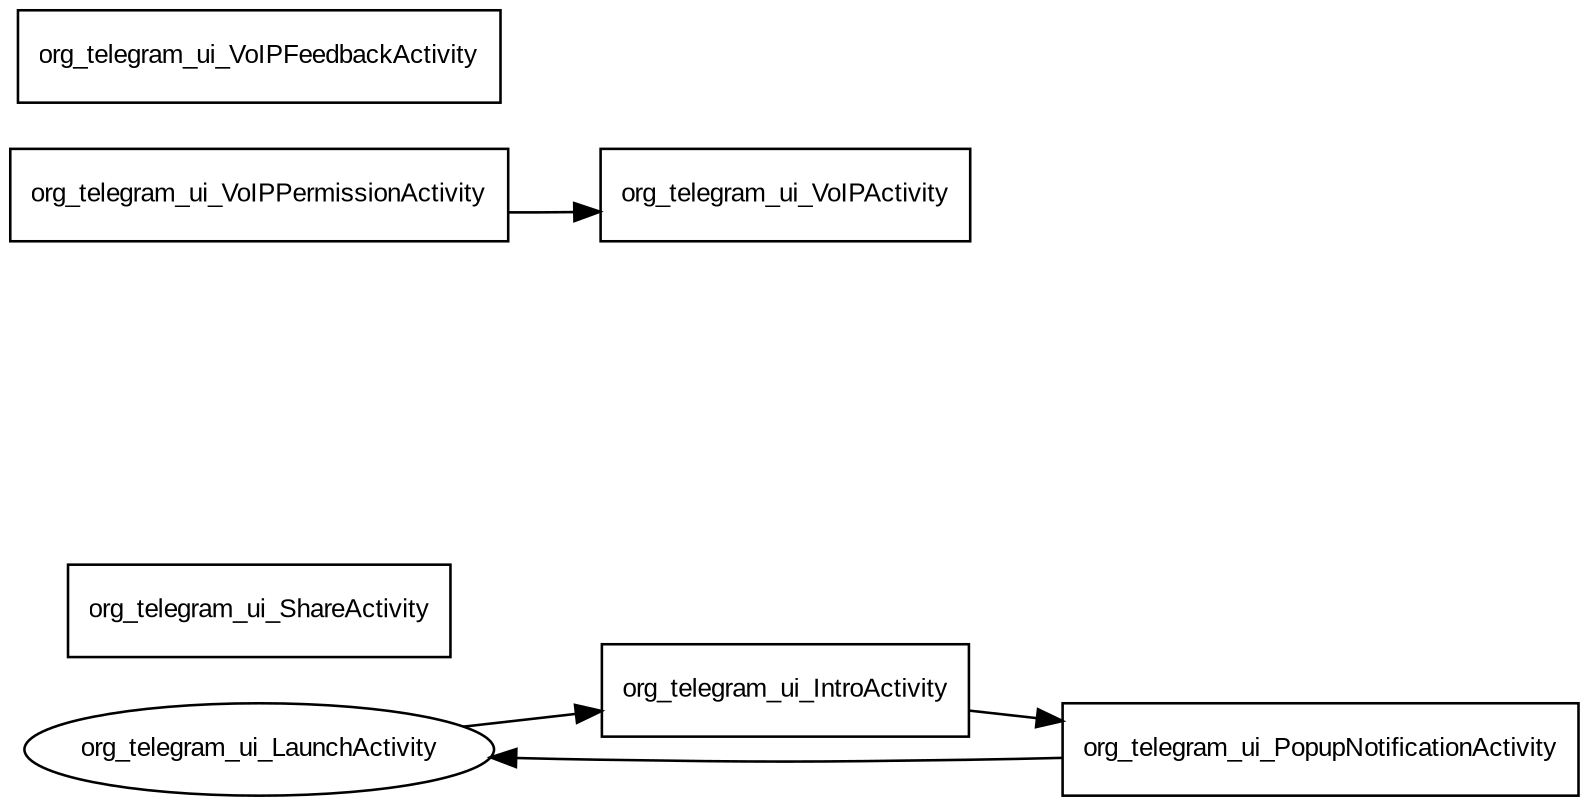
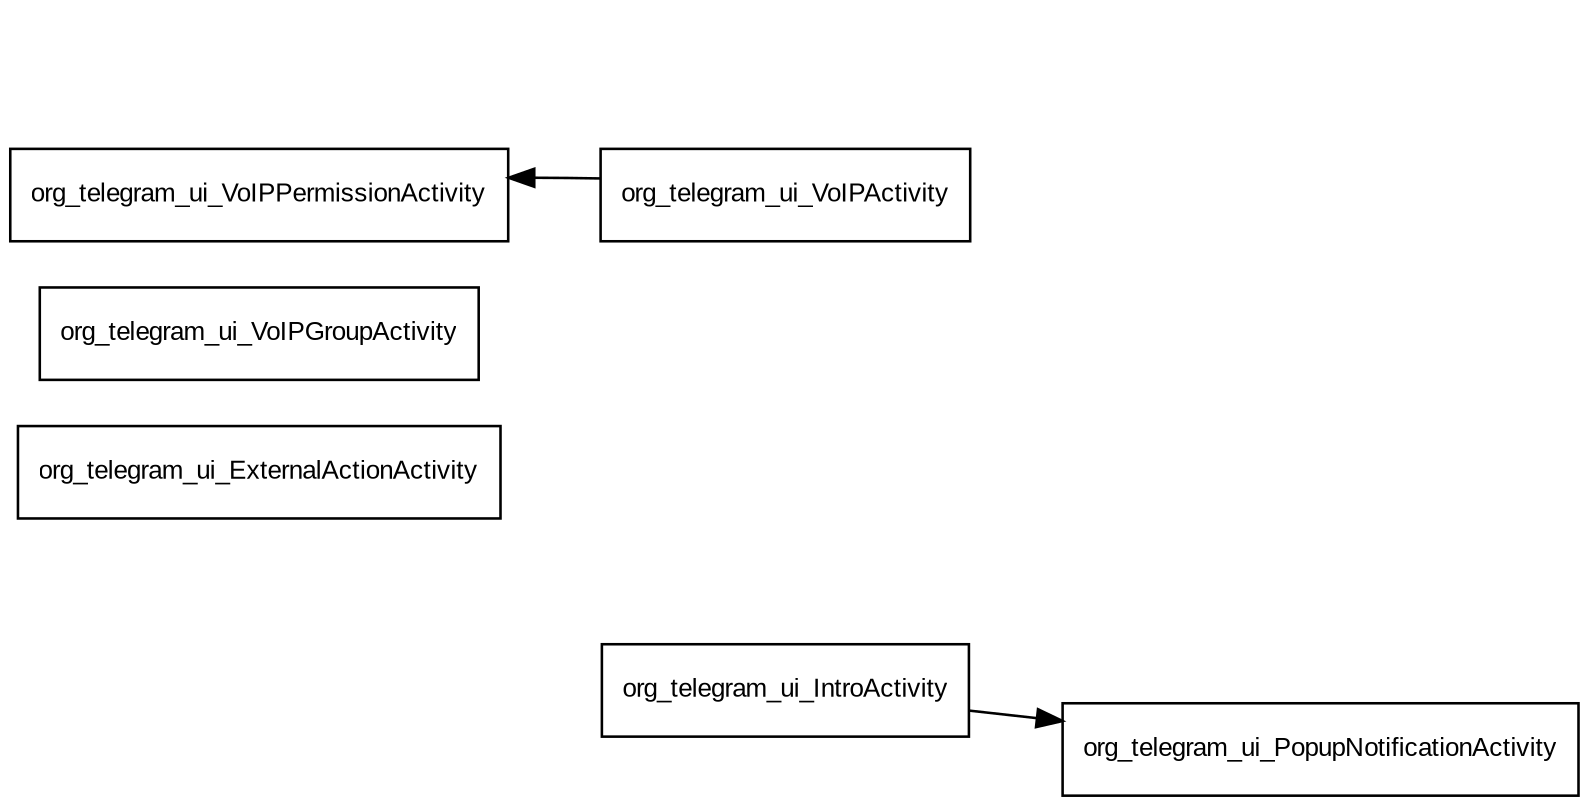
  digraph {
    rankdir=LR
    node [fontname=Arial fontsize=10 shape=box]
-   org_telegram_ui_LaunchActivity [shape=oval]
    org_telegram_ui_IntroActivity
    org_telegram_ui_PopupNotificationActivity
-   org_telegram_ui_ShareActivity
+   org_telegram_ui_ExternalActionActivity
+   org_telegram_ui_VoIPGroupActivity
    org_telegram_ui_VoIPPermissionActivity
    org_telegram_ui_VoIPActivity
-   org_telegram_ui_VoIPFeedbackActivity
-   org_telegram_ui_LaunchActivity -> org_telegram_ui_IntroActivity
    org_telegram_ui_IntroActivity -> org_telegram_ui_PopupNotificationActivity
-   org_telegram_ui_PopupNotificationActivity -> org_telegram_ui_LaunchActivity
-   org_telegram_ui_VoIPPermissionActivity -> org_telegram_ui_VoIPActivity
+   org_telegram_ui_VoIPActivity -> org_telegram_ui_VoIPPermissionActivity
  }
